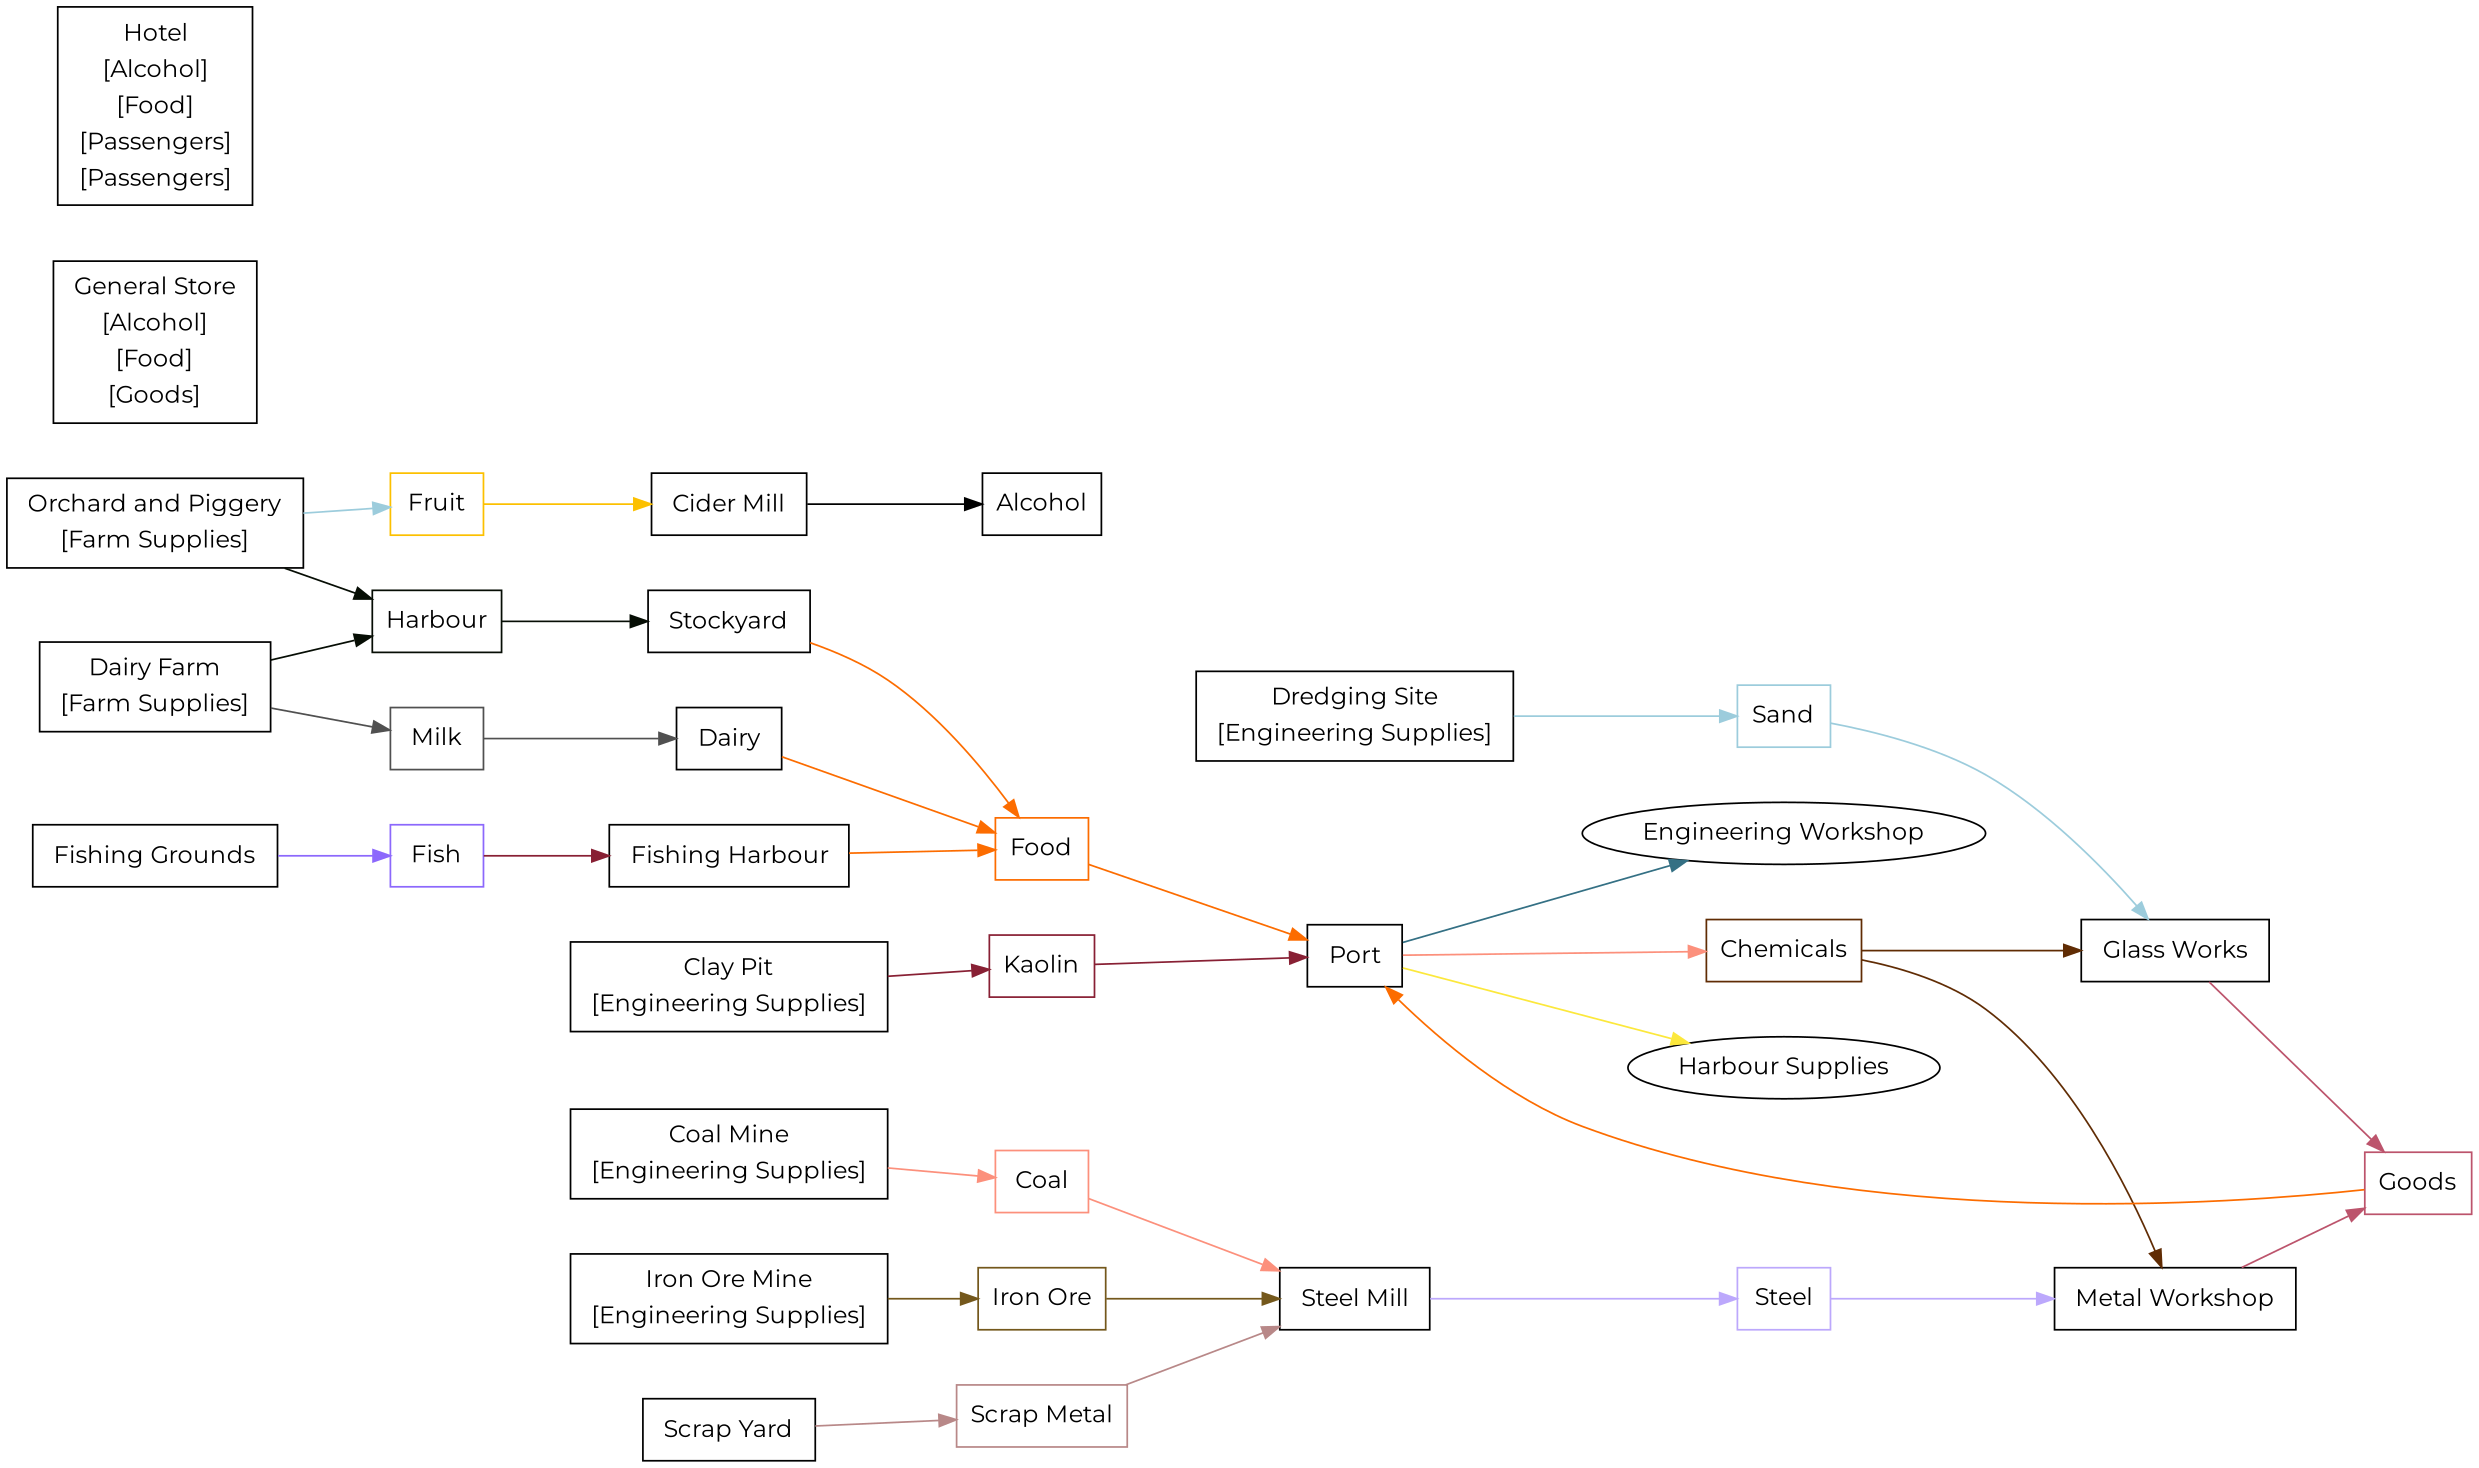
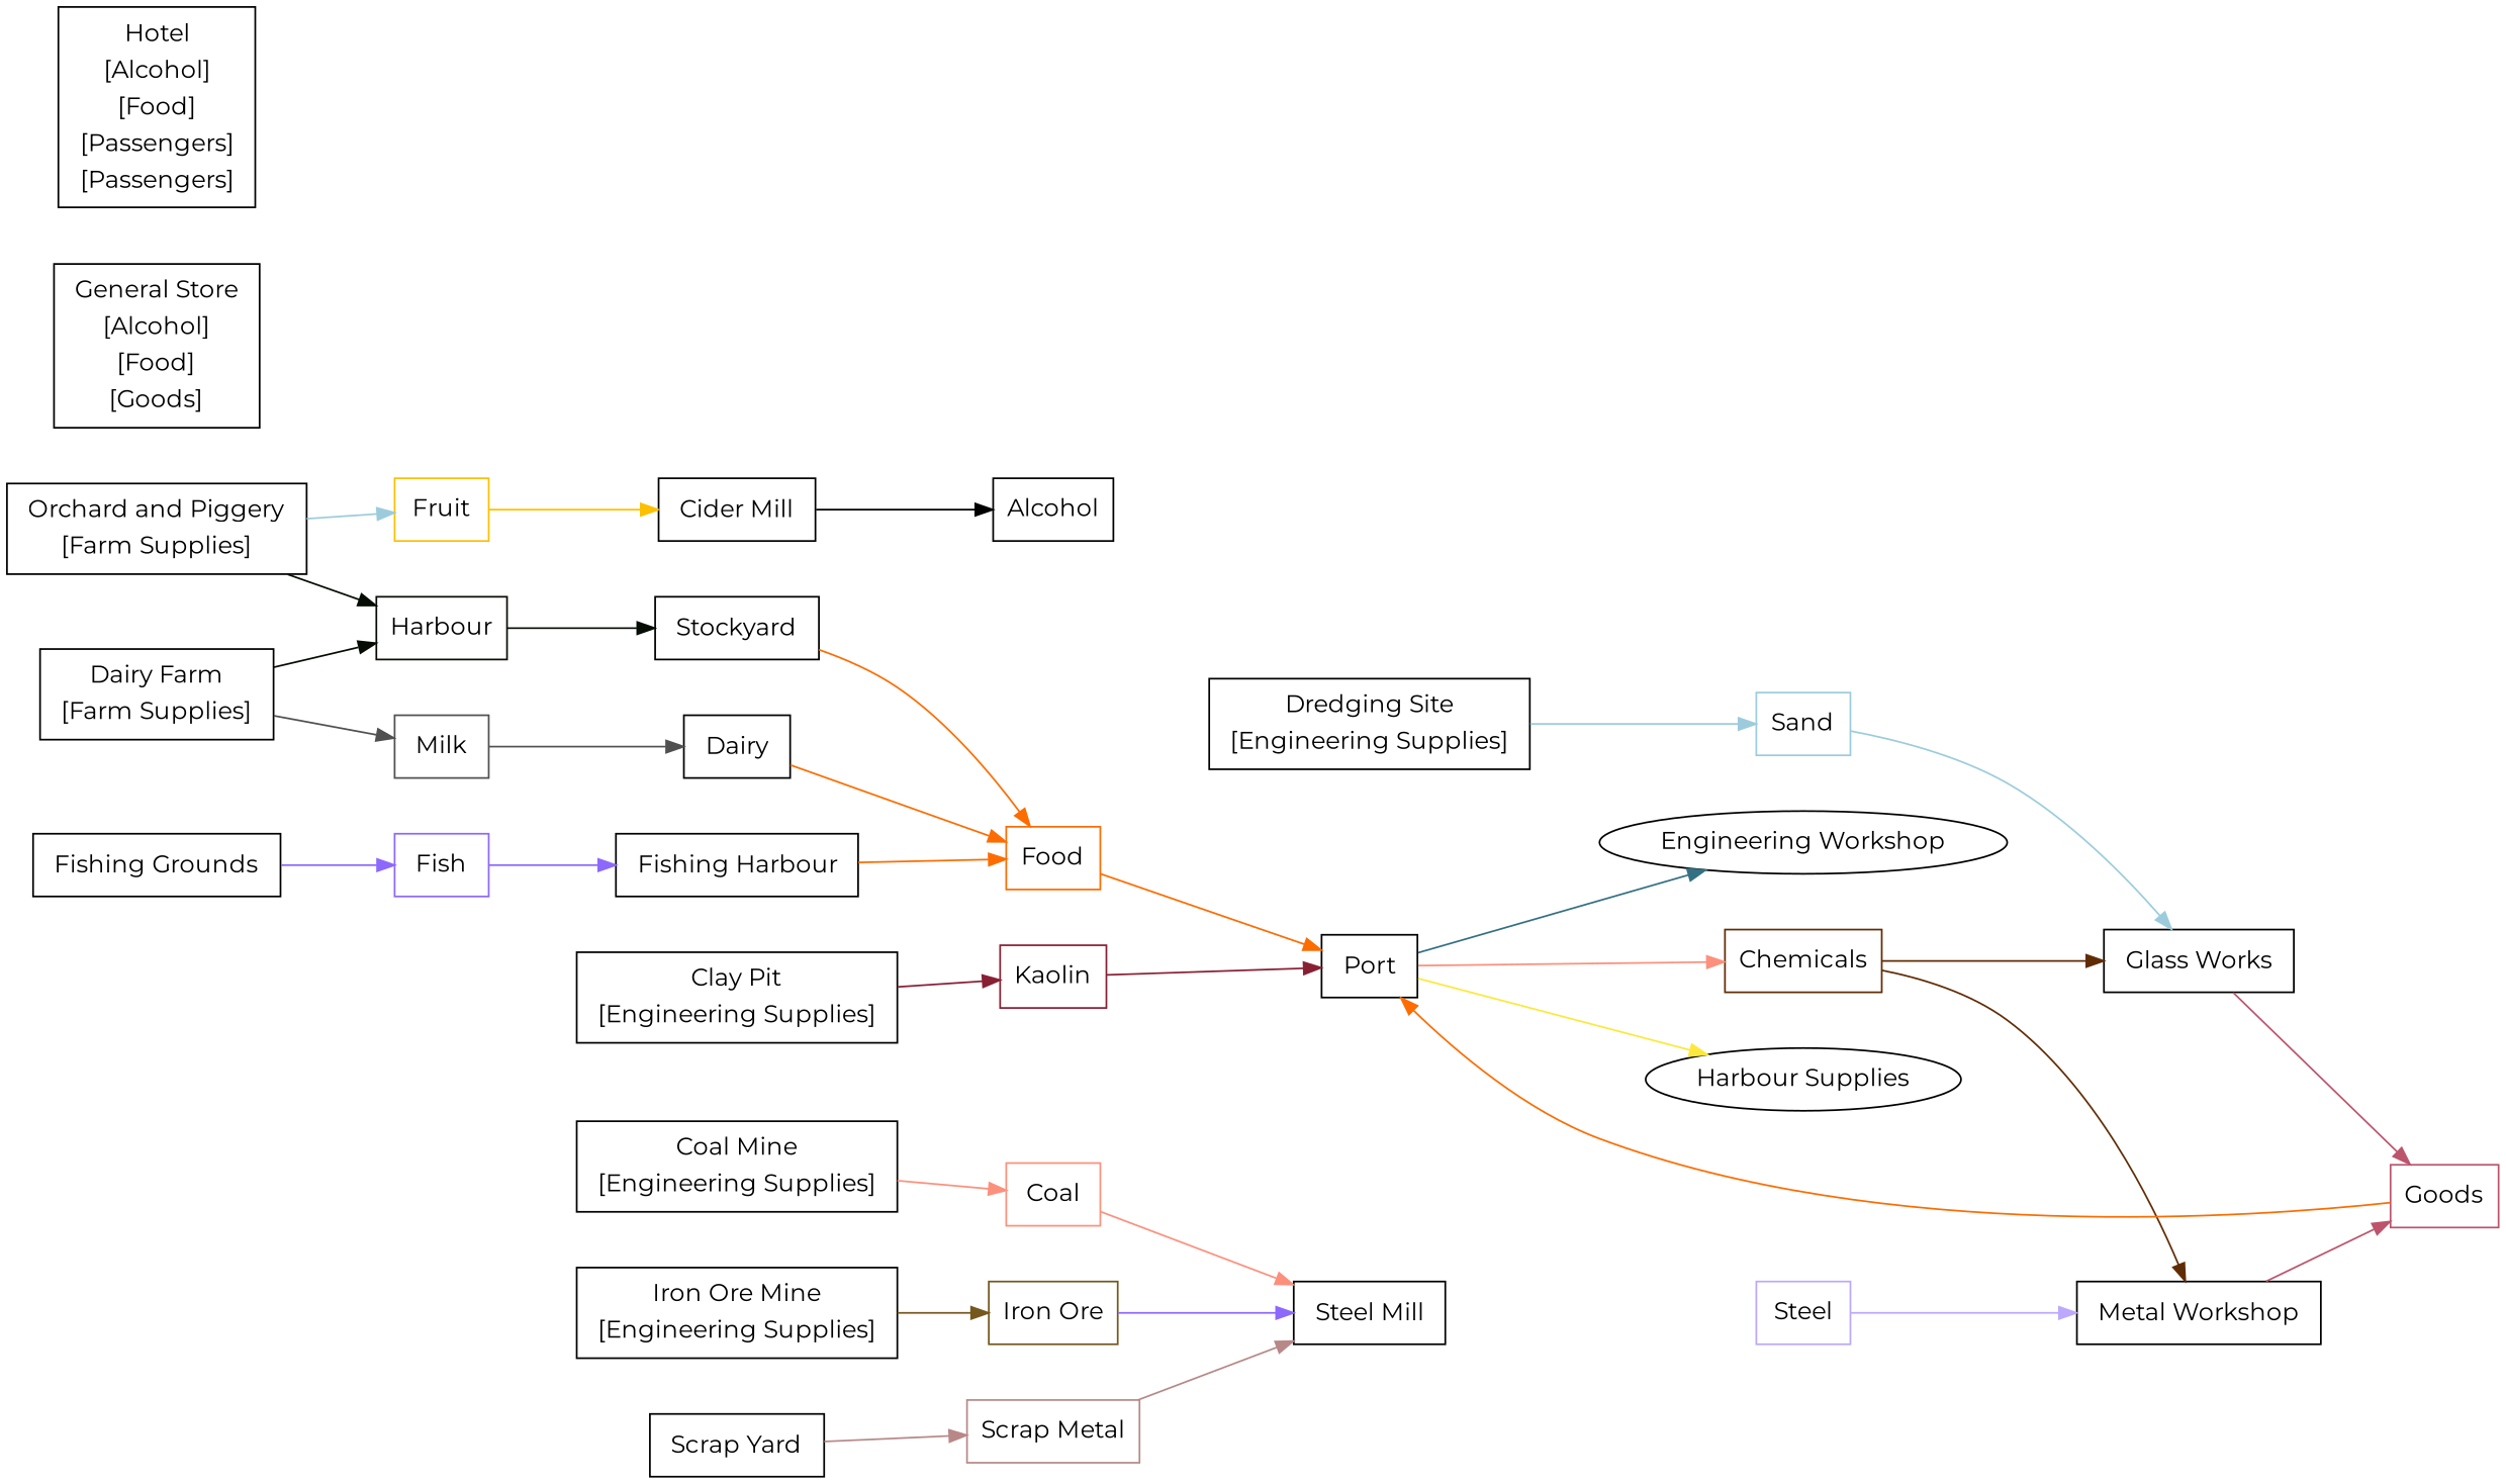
  digraph {
    fname="docs/html/temperate_basic.dot"
    fontname=Montserrat
    nodesep=0.44
    rankdir=LR
    ranksep=0.55
    node [fontname=Montserrat shape=box]
    edge [color="#fc6c0" fontname=Montserrat weight=1]
    n1 [color="#e000" label=Alcohol shape=rectangle]
    n2 [color="#602c4" label=Chemicals shape=rectangle]
    n3 [label=<             <table border="0" cellborder="0">                 <tr><td>Glass Works</td></tr>                                                                                                                                                                                              </table>         >]
    n4 [label=<             <table border="0" cellborder="0">                 <tr><td>Metal Workshop</td></tr>                                                                                                                                                                                              </table>         >]
    n5 [color="#bc546c" label=Goods shape=rectangle]
    n6 [label=<             <table border="0" cellborder="0">                 <tr><td>Port</td></tr>                                                                                                                                                                                                                                                                              </table>         >]
    n7 [color="#fc907c" label=Coal shape=rectangle]
    n8 [label=<             <table border="0" cellborder="0">                 <tr><td>Steel Mill</td></tr>                                                                                                                                                                                                                                                                              </table>         >]
    n9 [color="#bca8fc" label=Steel shape=rectangle]
    n10 [color="#8c68fc" label=Fish shape=rectangle]
    n11 [label=<             <table border="0" cellborder="0">                 <tr><td>Fishing Harbour</td></tr>                                                                                                              </table>         >]
    n12 [color="#fc6c0" label=Food shape=rectangle]
    n13 [label="Engineering Workshop" shape=ellipse]
    n14 [label="Harbour Supplies" shape=ellipse]
    n15 [color="#fcc00" label=Fruit shape=rectangle]
    n16 [label=<             <table border="0" cellborder="0">                 <tr><td>Cider Mill</td></tr>                                                                                                              </table>         >]
    n17 [color="#74581c" label="Iron Ore" shape=rectangle]
    n18 [color="#882034" label=Kaolin shape=rectangle]
    n19 [color="#060d4" label=Harbour shape=rectangle]
    n20 [label=<             <table border="0" cellborder="0">                 <tr><td>Stockyard</td></tr>                                                                                                              </table>         >]
    n21 [color="#505050" label=Milk shape=rectangle]
    n22 [label=<             <table border="0" cellborder="0">                 <tr><td>Dairy</td></tr>                                                                                                              </table>         >]
    n23 [color="#9cccdc" label=Sand shape=rectangle]
    n24 [color="#b88888" label="Scrap Metal" shape=rectangle]
    n25 [label=<             <table border="0" cellborder="0">                 <tr><td>Clay Pit</td></tr>                                                               <tr><td>[Engineering Supplies]</td></tr>                                                                                             </table>         >]
    n26 [label=<             <table border="0" cellborder="0">                 <tr><td>Coal Mine</td></tr>                                                               <tr><td>[Engineering Supplies]</td></tr>                                                                                             </table>         >]
    n27 [label=<             <table border="0" cellborder="0">                 <tr><td>Dairy Farm</td></tr>                                                               <tr><td>[Farm Supplies]</td></tr>                                                                                             </table>         >]
    n28 [label=<             <table border="0" cellborder="0">                 <tr><td>Dredging Site</td></tr>                                                               <tr><td>[Engineering Supplies]</td></tr>                                                                                             </table>         >]
    n29 [label=<             <table border="0" cellborder="0">                 <tr><td>Fishing Grounds</td></tr>                              </table>         >]
    n30 [label=<             <table border="0" cellborder="0">                 <tr><td>General Store</td></tr>                                                                                                         <tr><td>[Alcohol]</td></tr>                                                                                                                              <tr><td>[Food]</td></tr>                                                                                                                              <tr><td>[Goods]</td></tr>                                                   </table>         >]
    n31 [label=<             <table border="0" cellborder="0">                 <tr><td>Hotel</td></tr>                                                                                                         <tr><td>[Alcohol]</td></tr>                                                                                                                              <tr><td>[Food]</td></tr>                                                                                                         <tr><td>[Passengers]</td></tr>                                                                   <tr><td>[Passengers]</td></tr>                                                   </table>         >]
    n32 [label=<             <table border="0" cellborder="0">                 <tr><td>Iron Ore Mine</td></tr>                                                               <tr><td>[Engineering Supplies]</td></tr>                                                                                             </table>         >]
    n33 [label=<             <table border="0" cellborder="0">                 <tr><td>Orchard and Piggery</td></tr>                                                               <tr><td>[Farm Supplies]</td></tr>                                                                                             </table>         >]
    n34 [label=<             <table border="0" cellborder="0">                 <tr><td>Scrap Yard</td></tr>                              </table>         >]
    n2 -> n3 [color="#602c4" weight=2]
    n2 -> n4 [color="#602c4" weight=2]
    n3 -> n5 [color="#bc546c"]
    n4 -> n5 [color="#bc546c"]
    n5 -> n6 [weight=3]
    n6 -> n2 [color="#fc907c" weight=3]
    n6 -> n13 [color="#347084" weight=3]
    n6 -> n14 [color="#fce83c" weight=3]
    n7 -> n8 [color="#fc907c" weight=3]
-   n8 -> n9 [color="#bca8fc"]
    n9 -> n4 [color="#bca8fc" weight=2]
-   n10 -> n11 [color="#882034"]
+   n10 -> n11 [color="#8c68fc"]
    n11 -> n12
    n12 -> n6 [weight=3]
    n15 -> n16 [color="#fcc00"]
    n16 -> n1 [color="#e000"]
-   n17 -> n8 [color="#74581c" weight=3]
+   n17 -> n8 [color="#8c68fc" weight=3]
    n18 -> n6 [color="#882034" weight=3]
    n19 -> n20 [color="#060d4"]
    n20 -> n12
    n21 -> n22 [color="#505050"]
    n22 -> n12
    n23 -> n3 [color="#9cccdc" weight=2]
    n24 -> n8 [color="#b88888" weight=3]
    n25 -> n18 [color="#882034"]
    n26 -> n7 [color="#fc907c"]
    n27 -> n19 [color="#060d4" weight=2]
    n27 -> n21 [color="#505050" weight=2]
    n28 -> n23 [color="#9cccdc"]
    n29 -> n10 [color="#8c68fc"]
    n32 -> n17 [color="#74581c"]
    n33 -> n15 [color="#9cccdc" weight=2]
    n33 -> n19 [color="#060d4" weight=2]
    n34 -> n24 [color="#b88888"]
  }
